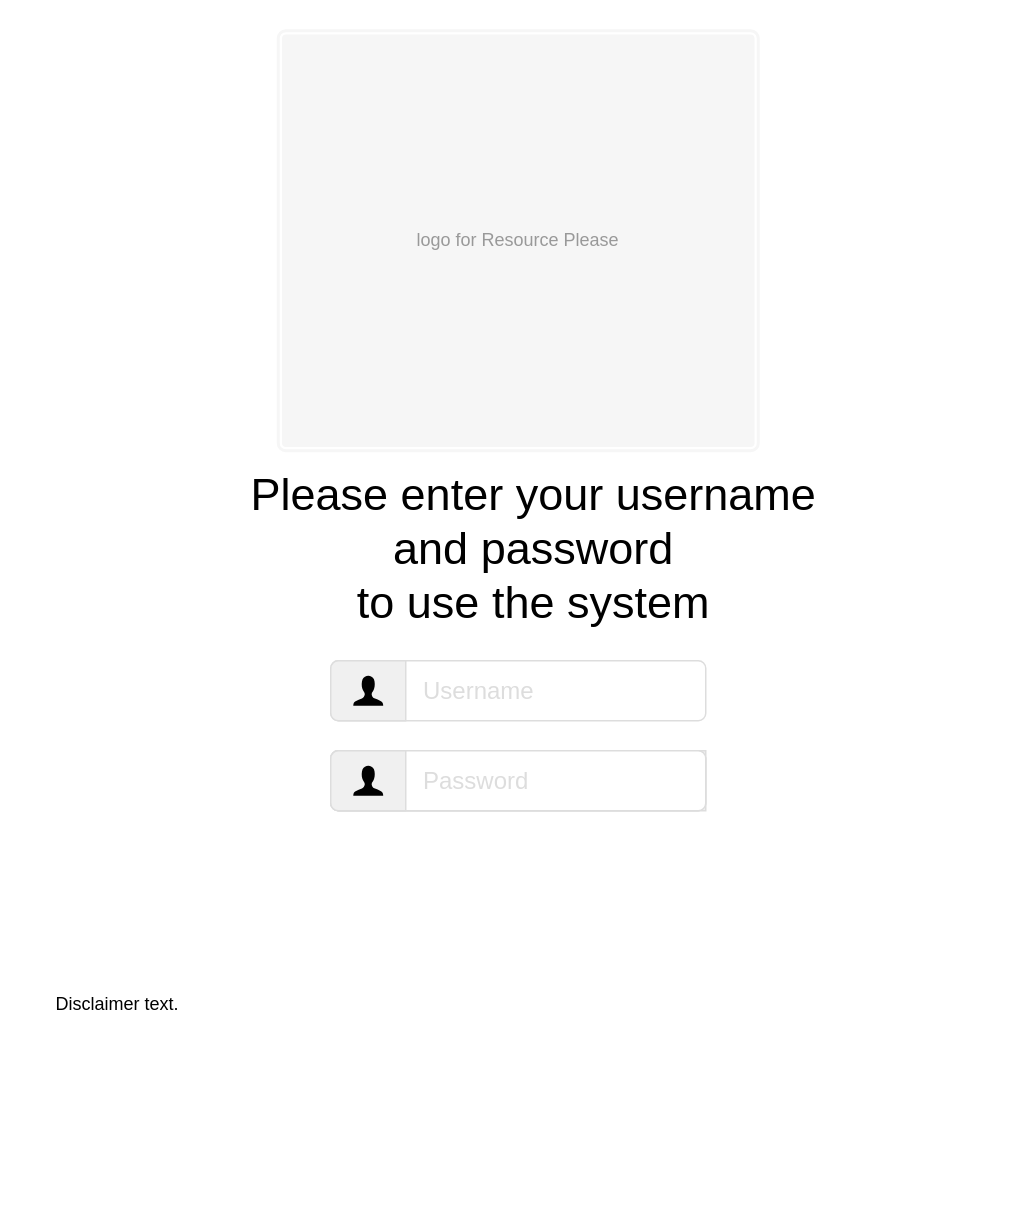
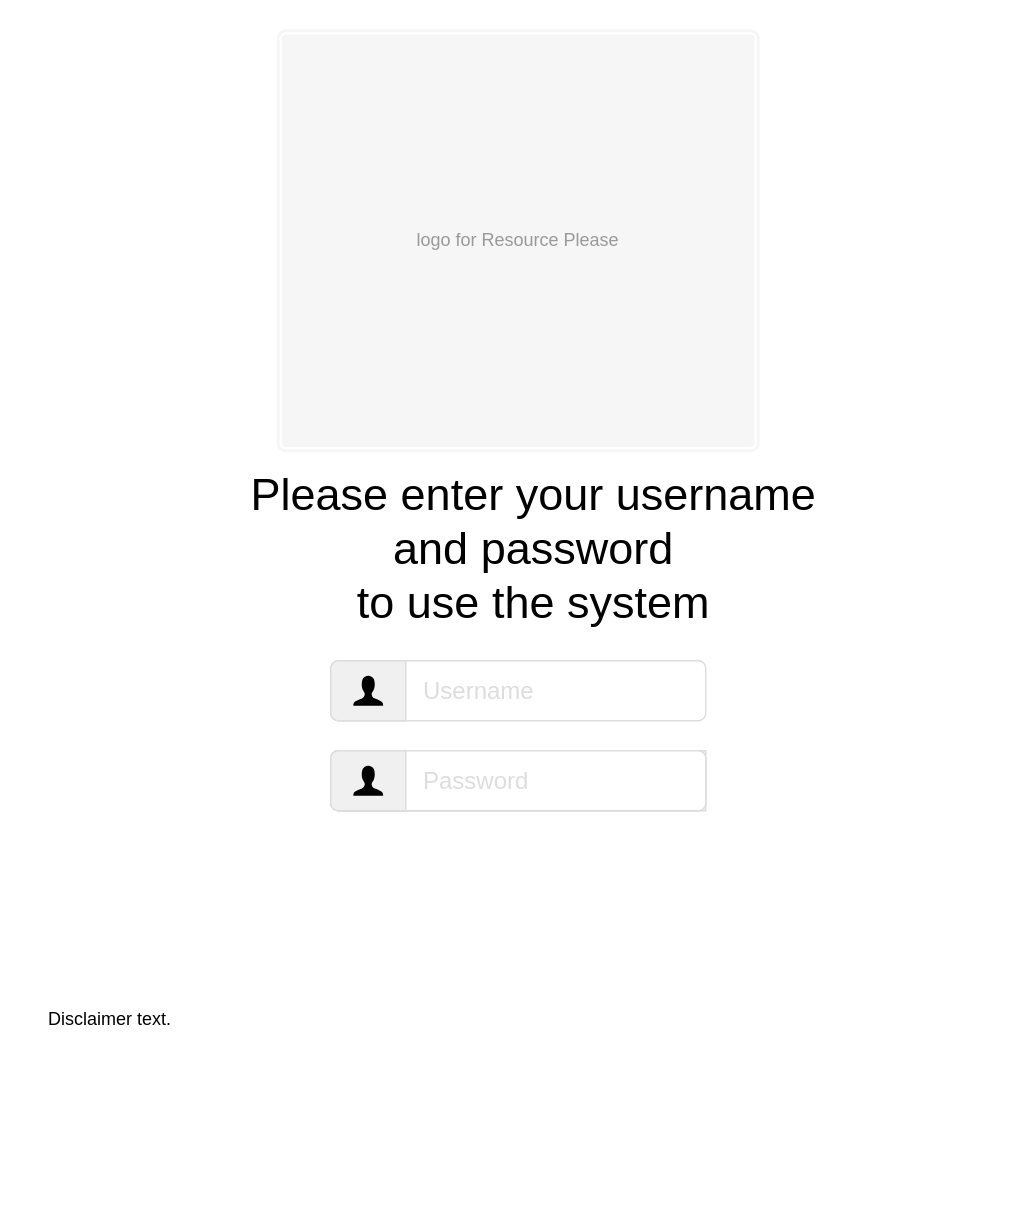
  <mxCell id="0" />
  <mxCell id="1" parent="0" />
  <mxCell id="2" value="Username" style="html=1;shadow=0;dashed=0;shape=mxgraph.bootstrap.rrect;rSize=5;strokeColor=#dddddd;fillColor=#ffffff;spacingLeft=60;fontSize=16;align=left;fontColor=#dddddd;whiteSpace=wrap;" vertex="1" parent="1"><mxGeometry x="220" y="440" width="250" height="40" as="geometry" /></mxCell>
  <mxCell id="3" value="" style="html=1;shadow=0;dashed=0;shape=mxgraph.bootstrap.leftButton;rSize=5;strokeColor=#dddddd;fillColor=#f0f0f0;whiteSpace=wrap;resizeHeight=1;" vertex="1" parent="2"><mxGeometry width="50" height="40" relative="1" as="geometry" /></mxCell>
  <mxCell id="4" value="" style="html=1;shadow=0;dashed=0;shape=mxgraph.bootstrap.user;rSize=5;strokeColor=none;fillColor=#000000;" vertex="1" parent="3"><mxGeometry x="0.5" y="0.5" width="20" height="20" relative="1" as="geometry"><mxPoint x="-10" y="-10" as="offset" /></mxGeometry></mxCell>
  <mxCell id="5" value="Username" style="html=1;shadow=0;dashed=0;shape=mxgraph.bootstrap.rrect;rSize=5;strokeColor=#dddddd;fillColor=#ffffff;spacingLeft=60;fontSize=16;align=left;fontColor=#dddddd;whiteSpace=wrap;" vertex="1" parent="1"><mxGeometry x="220" y="500" width="250" height="40" as="geometry" /></mxCell>
  <mxCell id="6" value="" style="html=1;shadow=0;dashed=0;shape=mxgraph.bootstrap.leftButton;rSize=5;strokeColor=#dddddd;fillColor=#f0f0f0;whiteSpace=wrap;resizeHeight=1;" vertex="1" parent="5"><mxGeometry width="250" height="40" relative="1" as="geometry" /></mxCell>
  <mxCell id="7" value="" style="html=1;shadow=0;dashed=0;shape=mxgraph.bootstrap.user;rSize=5;strokeColor=none;fillColor=#000000;" vertex="1" parent="6"><mxGeometry x="0.5" y="0.5" width="20" height="20" relative="1" as="geometry"><mxPoint x="-10" y="-10" as="offset" /></mxGeometry></mxCell>
  <mxCell id="8" value="Password" style="html=1;shadow=0;dashed=0;shape=mxgraph.bootstrap.rrect;rSize=5;strokeColor=#dddddd;fillColor=#ffffff;spacingLeft=60;fontSize=16;align=left;fontColor=#dddddd;whiteSpace=wrap;" vertex="1" parent="6"><mxGeometry width="250" height="40" as="geometry" /></mxCell>
  <mxCell id="9" value="" style="html=1;shadow=0;dashed=0;shape=mxgraph.bootstrap.leftButton;rSize=5;strokeColor=#dddddd;fillColor=#f0f0f0;whiteSpace=wrap;resizeHeight=1;" vertex="1" parent="8"><mxGeometry width="50" height="40" relative="1" as="geometry" /></mxCell>
  <mxCell id="10" value="" style="html=1;shadow=0;dashed=0;shape=mxgraph.bootstrap.user;rSize=5;strokeColor=none;fillColor=#000000;" vertex="1" parent="9"><mxGeometry x="0.5" y="0.5" width="20" height="20" relative="1" as="geometry"><mxPoint x="-10" y="-10" as="offset" /></mxGeometry></mxCell>
  <mxCell id="11" value="logo for Resource Please" style="html=1;shadow=0;dashed=0;shape=mxgraph.bootstrap.image;align=center;rSize=5;strokeColor=#f6f6f6;fillColor=#f6f6f6;fontColor=#999999;strokeWidth=2;whiteSpace=wrap;" vertex="1" parent="1"><mxGeometry x="185" y="20" width="320" height="280" as="geometry" /></mxCell>
  <mxCell id="12" value="&lt;div style=&quot;text-align: center&quot;&gt;&lt;span&gt;Please enter your username&lt;/span&gt;&lt;/div&gt;&lt;div style=&quot;text-align: center&quot;&gt;&lt;span&gt;&amp;nbsp;and password&amp;nbsp;&lt;/span&gt;&lt;/div&gt;&lt;div style=&quot;text-align: center&quot;&gt;&lt;span&gt;to use the system&lt;/span&gt;&lt;/div&gt;" style="html=1;shadow=0;dashed=0;shape=mxgraph.bootstrap.rect;strokeColor=none;fillColor=none;fontSize=30;align=left;spacingLeft=10;" vertex="1" parent="1"><mxGeometry x="155" y="320" width="400" height="90" as="geometry" /></mxCell>
- <mxCell id="13" value="Disclaimer text." style="html=1;shadow=0;dashed=0;shape=mxgraph.bootstrap.rect;strokeColor=none;fillColor=none;fontSize=12;align=left;spacingLeft=10;" vertex="1" parent="1"><mxGeometry x="25" y="554" width="640" height="230" as="geometry" /></mxCell>
+ <mxCell id="13" value="Disclaimer text." style="html=1;shadow=0;dashed=0;shape=mxgraph.bootstrap.rect;strokeColor=none;fillColor=none;fontSize=12;align=left;spacingLeft=10;" vertex="1" parent="1"><mxGeometry x="20" y="564" width="640" height="230" as="geometry" /></mxCell>
